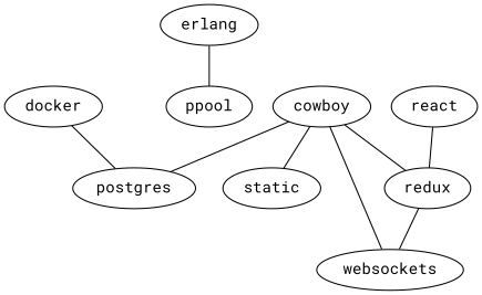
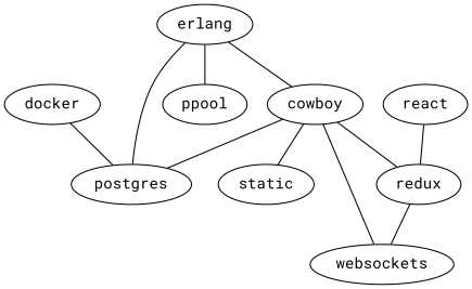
  graph {
    fontname="Roboto Mono"
    node [fontname="Roboto Mono"]
    edge [fontname="Roboto Mono"]
    docker
    postgres
    erlang
    ppool
    cowboy
    static
    websockets
    redux
    react
    docker -- postgres
+   erlang -- postgres
    erlang -- ppool
+   erlang -- cowboy
    cowboy -- postgres
    cowboy -- static
    cowboy -- websockets
    cowboy -- redux
    redux -- websockets
    react -- redux
  }
